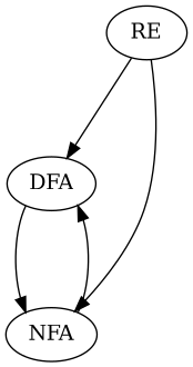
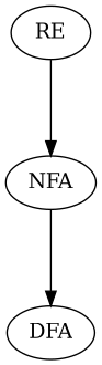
  digraph {
    nodesep=0.9
    ranksep=0.9
    n1 [label=RE]
    n2 [label=DFA]
    n3 [label=NFA]
-   n1 -> n2
    n1 -> n3
-   n2 -> n3
    n3 -> n2
  }
